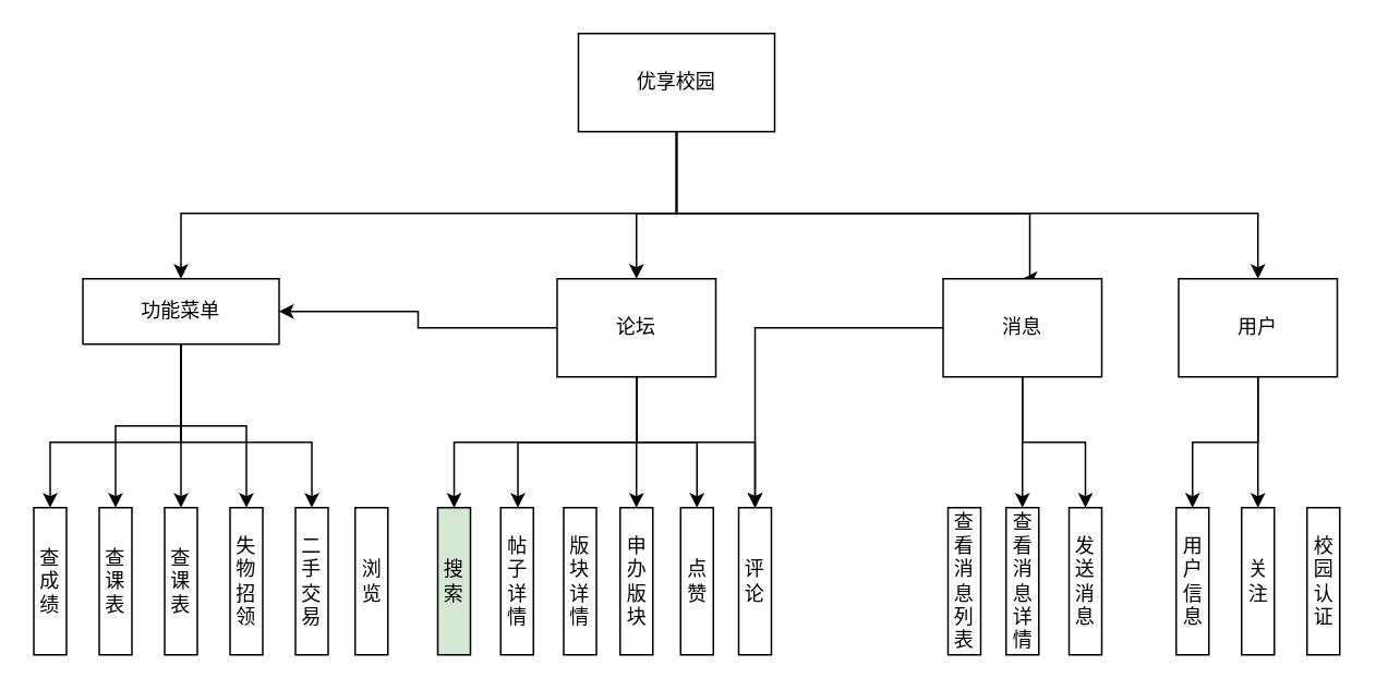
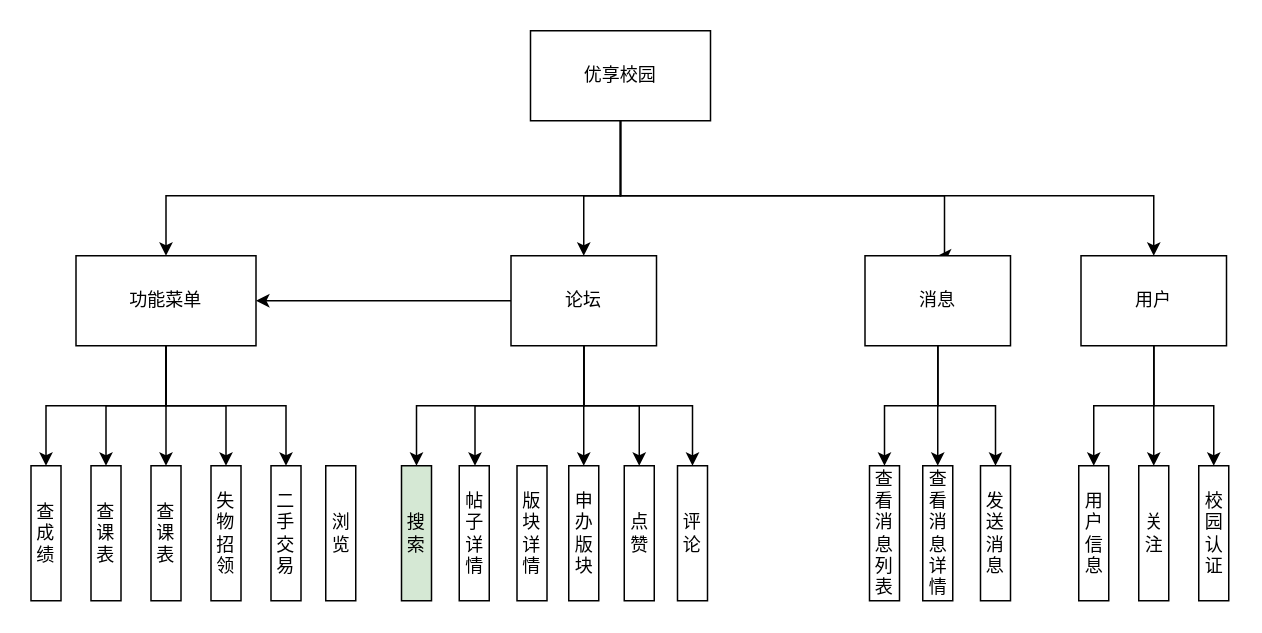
  <mxCell id="0" />
  <mxCell id="1" parent="0" />
  <mxCell id="2" value="" style="edgeStyle=orthogonalEdgeStyle;rounded=0;orthogonalLoop=1;jettySize=auto;html=1;entryX=0.5;entryY=0;entryDx=0;entryDy=0;" edge="1" parent="1" source="6" target="19"><mxGeometry relative="1" as="geometry"><Array as="points"><mxPoint x="413" y="130" /><mxPoint x="110" y="130" /></Array></mxGeometry></mxCell>
  <mxCell id="3" value="" style="edgeStyle=orthogonalEdgeStyle;rounded=0;orthogonalLoop=1;jettySize=auto;html=1;entryX=0.5;entryY=0;entryDx=0;entryDy=0;" edge="1" parent="1" source="6" target="13"><mxGeometry relative="1" as="geometry"><Array as="points"><mxPoint x="413" y="130" /><mxPoint x="389" y="130" /></Array></mxGeometry></mxCell>
  <mxCell id="4" style="edgeStyle=orthogonalEdgeStyle;rounded=0;orthogonalLoop=1;jettySize=auto;html=1;entryX=0.5;entryY=0;entryDx=0;entryDy=0;" edge="1" parent="1" source="6" target="24"><mxGeometry relative="1" as="geometry"><Array as="points"><mxPoint x="413" y="130" /><mxPoint x="629" y="130" /></Array></mxGeometry></mxCell>
  <mxCell id="5" style="edgeStyle=orthogonalEdgeStyle;rounded=0;orthogonalLoop=1;jettySize=auto;html=1;entryX=0.5;entryY=0;entryDx=0;entryDy=0;" edge="1" parent="1" source="6" target="28"><mxGeometry relative="1" as="geometry"><Array as="points"><mxPoint x="413" y="130" /><mxPoint x="769" y="130" /></Array></mxGeometry></mxCell>
  <mxCell id="6" value="优享校园" style="rounded=0;whiteSpace=wrap;html=1;" vertex="1" parent="1"><mxGeometry x="353" y="20" width="120" height="60" as="geometry" /></mxCell>
  <mxCell id="7" value="" style="edgeStyle=orthogonalEdgeStyle;rounded=0;orthogonalLoop=1;jettySize=auto;html=1;" edge="1" parent="1" source="13" target="40"><mxGeometry relative="1" as="geometry" /></mxCell>
  <mxCell id="8" style="edgeStyle=orthogonalEdgeStyle;rounded=0;orthogonalLoop=1;jettySize=auto;html=1;" edge="1" parent="1" source="13" target="19"><mxGeometry relative="1" as="geometry" /></mxCell>
  <mxCell id="9" style="edgeStyle=orthogonalEdgeStyle;rounded=0;orthogonalLoop=1;jettySize=auto;html=1;" edge="1" parent="1" source="13" target="37"><mxGeometry relative="1" as="geometry"><Array as="points"><mxPoint x="389" y="270" /><mxPoint x="316" y="270" /></Array></mxGeometry></mxCell>
  <mxCell id="10" style="edgeStyle=orthogonalEdgeStyle;rounded=0;orthogonalLoop=1;jettySize=auto;html=1;entryX=0.5;entryY=0;entryDx=0;entryDy=0;" edge="1" parent="1" source="13" target="36"><mxGeometry relative="1" as="geometry"><Array as="points"><mxPoint x="389" y="270" /><mxPoint x="277" y="270" /></Array></mxGeometry></mxCell>
  <mxCell id="11" style="edgeStyle=orthogonalEdgeStyle;rounded=0;orthogonalLoop=1;jettySize=auto;html=1;entryX=0.5;entryY=0;entryDx=0;entryDy=0;" edge="1" parent="1" source="13" target="41"><mxGeometry relative="1" as="geometry" /></mxCell>
  <mxCell id="12" style="edgeStyle=orthogonalEdgeStyle;rounded=0;orthogonalLoop=1;jettySize=auto;html=1;" edge="1" parent="1" source="13" target="42"><mxGeometry relative="1" as="geometry"><Array as="points"><mxPoint x="389" y="270" /><mxPoint x="461" y="270" /></Array></mxGeometry></mxCell>
  <mxCell id="13" value="论坛" style="rounded=0;whiteSpace=wrap;html=1;" vertex="1" parent="1"><mxGeometry x="340" y="170" width="97" height="60" as="geometry" /></mxCell>
  <mxCell id="14" value="" style="edgeStyle=orthogonalEdgeStyle;rounded=0;orthogonalLoop=1;jettySize=auto;html=1;entryX=0.5;entryY=0;entryDx=0;entryDy=0;" edge="1" parent="1" source="19" target="20"><mxGeometry relative="1" as="geometry"><Array as="points"><mxPoint x="110" y="270" /><mxPoint x="30" y="270" /></Array></mxGeometry></mxCell>
  <mxCell id="15" style="edgeStyle=orthogonalEdgeStyle;rounded=0;orthogonalLoop=1;jettySize=auto;html=1;entryX=0.5;entryY=0;entryDx=0;entryDy=0;" edge="1" parent="1" source="19" target="29"><mxGeometry relative="1" as="geometry" /></mxCell>
  <mxCell id="16" style="edgeStyle=orthogonalEdgeStyle;rounded=0;orthogonalLoop=1;jettySize=auto;html=1;entryX=0.5;entryY=0;entryDx=0;entryDy=0;" edge="1" parent="1" source="19" target="30"><mxGeometry relative="1" as="geometry" /></mxCell>
  <mxCell id="17" style="edgeStyle=orthogonalEdgeStyle;rounded=0;orthogonalLoop=1;jettySize=auto;html=1;entryX=0.5;entryY=0;entryDx=0;entryDy=0;" edge="1" parent="1" source="19" target="31"><mxGeometry relative="1" as="geometry" /></mxCell>
  <mxCell id="18" style="edgeStyle=orthogonalEdgeStyle;rounded=0;orthogonalLoop=1;jettySize=auto;html=1;entryX=0.5;entryY=0;entryDx=0;entryDy=0;" edge="1" parent="1" source="19" target="32"><mxGeometry relative="1" as="geometry"><Array as="points"><mxPoint x="110" y="270" /><mxPoint x="190" y="270" /></Array></mxGeometry></mxCell>
- <mxCell id="19" value="功能菜单" style="rounded=0;whiteSpace=wrap;html=1;" vertex="1" parent="1"><mxGeometry x="50" y="170" width="120" height="40" as="geometry" /></mxCell>
+ <mxCell id="19" value="功能菜单" style="rounded=0;whiteSpace=wrap;html=1;" vertex="1" parent="1"><mxGeometry x="50" y="170" width="120" height="60" as="geometry" /></mxCell>
  <mxCell id="20" value="查成绩" style="rounded=0;whiteSpace=wrap;html=1;" vertex="1" parent="1"><mxGeometry x="20" y="310" width="20" height="90" as="geometry" /></mxCell>
  <mxCell id="21" value="" style="edgeStyle=orthogonalEdgeStyle;rounded=0;orthogonalLoop=1;jettySize=auto;html=1;" edge="1" parent="1" source="24" target="34"><mxGeometry relative="1" as="geometry" /></mxCell>
- <mxCell id="22" style="edgeStyle=orthogonalEdgeStyle;rounded=0;orthogonalLoop=1;jettySize=auto;html=1;" edge="1" parent="1" source="24" target="42"><mxGeometry relative="1" as="geometry" /></mxCell>
+ <mxCell id="22" style="edgeStyle=orthogonalEdgeStyle;rounded=0;orthogonalLoop=1;jettySize=auto;html=1;" edge="1" parent="1" source="24" target="33"><mxGeometry relative="1" as="geometry" /></mxCell>
  <mxCell id="23" style="edgeStyle=orthogonalEdgeStyle;rounded=0;orthogonalLoop=1;jettySize=auto;html=1;entryX=0.5;entryY=0;entryDx=0;entryDy=0;" edge="1" parent="1" source="24" target="35"><mxGeometry relative="1" as="geometry" /></mxCell>
  <mxCell id="24" value="消息" style="rounded=0;whiteSpace=wrap;html=1;" vertex="1" parent="1"><mxGeometry x="576" y="170" width="97" height="60" as="geometry" /></mxCell>
  <mxCell id="25" value="" style="edgeStyle=orthogonalEdgeStyle;rounded=0;orthogonalLoop=1;jettySize=auto;html=1;" edge="1" parent="1" source="28" target="44"><mxGeometry relative="1" as="geometry" /></mxCell>
  <mxCell id="26" style="edgeStyle=orthogonalEdgeStyle;rounded=0;orthogonalLoop=1;jettySize=auto;html=1;entryX=0.5;entryY=0;entryDx=0;entryDy=0;" edge="1" parent="1" source="28" target="43"><mxGeometry relative="1" as="geometry" /></mxCell>
+ <mxCell id="27" style="edgeStyle=orthogonalEdgeStyle;rounded=0;orthogonalLoop=1;jettySize=auto;html=1;" edge="1" parent="1" source="28" target="45"><mxGeometry relative="1" as="geometry" /></mxCell>
  <mxCell id="28" value="用户" style="rounded=0;whiteSpace=wrap;html=1;" vertex="1" parent="1"><mxGeometry x="720" y="170" width="97" height="60" as="geometry" /></mxCell>
  <mxCell id="29" value="查课表" style="rounded=0;whiteSpace=wrap;html=1;" vertex="1" parent="1"><mxGeometry x="60" y="310" width="20" height="90" as="geometry" /></mxCell>
  <mxCell id="30" value="查课表" style="rounded=0;whiteSpace=wrap;html=1;" vertex="1" parent="1"><mxGeometry x="100" y="310" width="20" height="90" as="geometry" /></mxCell>
  <mxCell id="31" value="失物招领" style="rounded=0;whiteSpace=wrap;html=1;" vertex="1" parent="1"><mxGeometry x="140" y="310" width="20" height="90" as="geometry" /></mxCell>
  <mxCell id="32" value="二手交易" style="rounded=0;whiteSpace=wrap;html=1;" vertex="1" parent="1"><mxGeometry x="180" y="310" width="20" height="90" as="geometry" /></mxCell>
  <mxCell id="33" value="查看消息列表" style="rounded=0;whiteSpace=wrap;html=1;" vertex="1" parent="1"><mxGeometry x="579" y="310" width="20" height="90" as="geometry" /></mxCell>
  <mxCell id="34" value="查看消息详情" style="rounded=0;whiteSpace=wrap;html=1;" vertex="1" parent="1"><mxGeometry x="614.5" y="310" width="20" height="90" as="geometry" /></mxCell>
  <mxCell id="35" value="发送消息" style="rounded=0;whiteSpace=wrap;html=1;" vertex="1" parent="1"><mxGeometry x="653" y="310" width="20" height="90" as="geometry" /></mxCell>
  <mxCell id="36" value="搜索" style="rounded=0;whiteSpace=wrap;html=1;fillColor=#d5e8d4;" vertex="1" parent="1"><mxGeometry x="267" y="310" width="20" height="90" as="geometry" /></mxCell>
  <mxCell id="37" value="帖子详情" style="rounded=0;whiteSpace=wrap;html=1;" vertex="1" parent="1"><mxGeometry x="305.5" y="310" width="20" height="90" as="geometry" /></mxCell>
  <mxCell id="38" value="浏览" style="rounded=0;whiteSpace=wrap;html=1;" vertex="1" parent="1"><mxGeometry x="216.5" y="310" width="20" height="90" as="geometry" /></mxCell>
  <mxCell id="39" value="版块详情" style="rounded=0;whiteSpace=wrap;html=1;" vertex="1" parent="1"><mxGeometry x="344" y="310" width="20" height="90" as="geometry" /></mxCell>
  <mxCell id="40" value="申办版块" style="rounded=0;whiteSpace=wrap;html=1;" vertex="1" parent="1"><mxGeometry x="378.5" y="310" width="20" height="90" as="geometry" /></mxCell>
  <mxCell id="41" value="点赞" style="rounded=0;whiteSpace=wrap;html=1;" vertex="1" parent="1"><mxGeometry x="415.5" y="310" width="20" height="90" as="geometry" /></mxCell>
  <mxCell id="42" value="评论" style="rounded=0;whiteSpace=wrap;html=1;" vertex="1" parent="1"><mxGeometry x="451" y="310" width="20" height="90" as="geometry" /></mxCell>
  <mxCell id="43" value="用户信息" style="rounded=0;whiteSpace=wrap;html=1;" vertex="1" parent="1"><mxGeometry x="718.5" y="310" width="20" height="90" as="geometry" /></mxCell>
  <mxCell id="44" value="关注" style="rounded=0;whiteSpace=wrap;html=1;" vertex="1" parent="1"><mxGeometry x="758.5" y="310" width="20" height="90" as="geometry" /></mxCell>
  <mxCell id="45" value="校园认证" style="rounded=0;whiteSpace=wrap;html=1;" vertex="1" parent="1"><mxGeometry x="798.5" y="310" width="20" height="90" as="geometry" /></mxCell>
